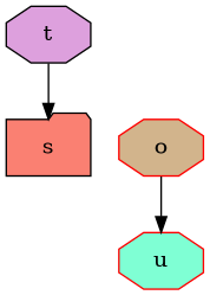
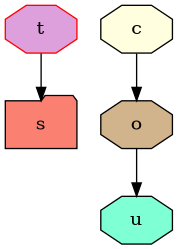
  digraph {
    node [color=black shape=octagon style=filled]
    s [fillcolor=salmon shape=folder]
-   o [color=red fillcolor=tan]
-   u [color=red fillcolor=aquamarine]
-   t [fillcolor=plum]
+   c [fillcolor=lightyellow]
+   o [fillcolor=tan]
+   u [fillcolor=aquamarine]
+   t [color=red fillcolor=plum]
+   c -> o
    o -> u
    t -> s
  }
